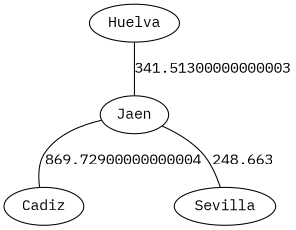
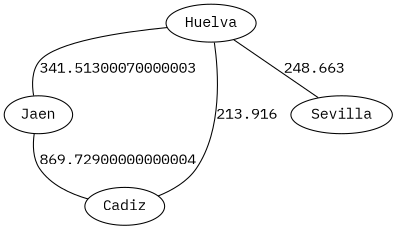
  strict graph {
    fontname="IBM Plex Mono"
    node [fontname="IBM Plex Mono"]
    edge [fontname="IBM Plex Mono"]
    n1 [label=Huelva]
    n2 [label=Jaen]
    n3 [label=Cadiz]
    n4 [label=Sevilla]
-   n1 -- n2 [label=341.51300000000003]
+   n1 -- n2 [label=341.51300070000003]
+   n1 -- n3 [label=213.916]
    n2 -- n3 [label=869.72900000000004]
-   n2 -- n4 [label=248.663]
+   n1 -- n4 [label=248.663]
  }
